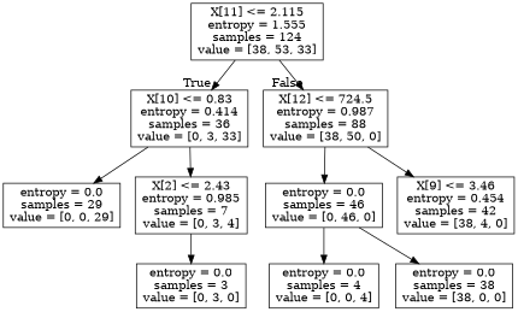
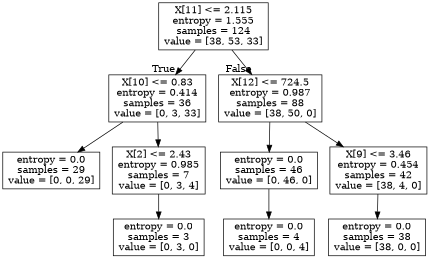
  digraph {
    node [shape=box]
    n1 [label="X[11] <= 2.115\nentropy = 1.555\nsamples = 124\nvalue = [38, 53, 33]"]
    n2 [label="X[10] <= 0.83\nentropy = 0.414\nsamples = 36\nvalue = [0, 3, 33]"]
    n3 [label="X[12] <= 724.5\nentropy = 0.987\nsamples = 88\nvalue = [38, 50, 0]"]
    n4 [label="entropy = 0.0\nsamples = 29\nvalue = [0, 0, 29]"]
    n5 [label="X[2] <= 2.43\nentropy = 0.985\nsamples = 7\nvalue = [0, 3, 4]"]
    n6 [label="entropy = 0.0\nsamples = 46\nvalue = [0, 46, 0]"]
    n7 [label="X[9] <= 3.46\nentropy = 0.454\nsamples = 42\nvalue = [38, 4, 0]"]
    n8 [label="entropy = 0.0\nsamples = 3\nvalue = [0, 3, 0]"]
    n9 [label="entropy = 0.0\nsamples = 4\nvalue = [0, 0, 4]"]
    n10 [label="entropy = 0.0\nsamples = 38\nvalue = [38, 0, 0]"]
    n1 -> n2 [headlabel=True labelangle=45 labeldistance=2.5]
    n1 -> n3 [headlabel=False labelangle=-45 labeldistance=2.5]
    n2 -> n4
    n2 -> n5
    n3 -> n6
    n3 -> n7
    n5 -> n8
    n6 -> n9
-   n6 -> n10
+   n7 -> n10
  }
